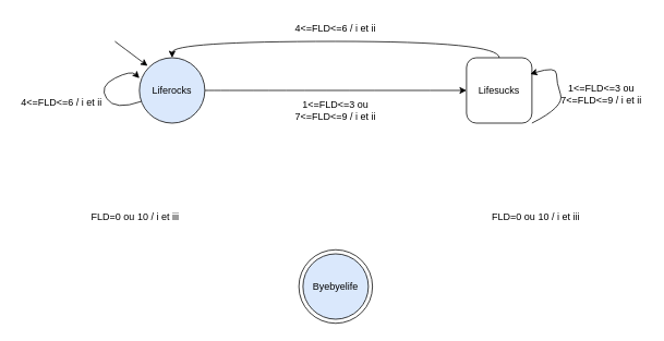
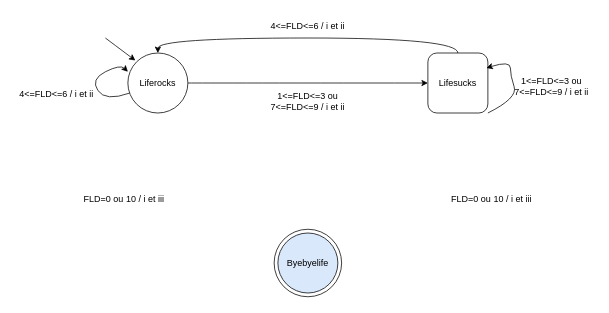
  <mxCell id="0" />
  <mxCell id="1" parent="0" />
  <mxCell id="2" value="" style="ellipse;whiteSpace=wrap;html=1;aspect=fixed;" vertex="1" parent="1"><mxGeometry x="365" y="305" width="90" height="90" as="geometry" /></mxCell>
  <mxCell id="3" style="edgeStyle=orthogonalEdgeStyle;curved=1;rounded=0;orthogonalLoop=1;jettySize=auto;html=1;entryX=0;entryY=0.5;entryDx=0;entryDy=0;" edge="1" parent="1" source="4" target="6"><mxGeometry relative="1" as="geometry" /></mxCell>
- <mxCell id="4" value="Liferocks" style="ellipse;whiteSpace=wrap;html=1;aspect=fixed;fillColor=#dae8fc;" vertex="1" parent="1"><mxGeometry x="170" y="70" width="80" height="80" as="geometry" /></mxCell>
+ <mxCell id="4" value="Liferocks" style="ellipse;whiteSpace=wrap;html=1;aspect=fixed;" vertex="1" parent="1"><mxGeometry x="170" y="70" width="80" height="80" as="geometry" /></mxCell>
  <mxCell id="5" style="edgeStyle=orthogonalEdgeStyle;curved=1;rounded=0;orthogonalLoop=1;jettySize=auto;html=1;entryX=0.5;entryY=0;entryDx=0;entryDy=0;exitX=0.5;exitY=0;exitDx=0;exitDy=0;" edge="1" parent="1" source="6" target="4"><mxGeometry relative="1" as="geometry" /></mxCell>
  <mxCell id="6" value="Lifesucks" style="whiteSpace=wrap;html=1;aspect=fixed;rounded=1;" vertex="1" parent="1"><mxGeometry x="570" y="70" width="80" height="80" as="geometry" /></mxCell>
  <mxCell id="7" value="Byebyelife" style="ellipse;whiteSpace=wrap;html=1;aspect=fixed;fillColor=#dae8fc;" vertex="1" parent="1"><mxGeometry x="370" y="310" width="80" height="80" as="geometry" /></mxCell>
  <mxCell id="8" value="" style="curved=1;endArrow=classic;html=1;rounded=0;entryX=0.975;entryY=0.25;entryDx=0;entryDy=0;entryPerimeter=0;exitX=1;exitY=1;exitDx=0;exitDy=0;" edge="1" parent="1" source="6" target="6"><mxGeometry width="50" height="50" relative="1" as="geometry"><mxPoint x="640" y="130" as="sourcePoint" /><mxPoint x="650" y="90" as="targetPoint" /><Array as="points"><mxPoint x="690" y="130" /><mxPoint x="680" y="100" /><mxPoint x="680" y="80" /></Array></mxGeometry></mxCell>
  <mxCell id="9" value="" style="curved=1;endArrow=classic;html=1;rounded=0;" edge="1" parent="1" source="4"><mxGeometry width="50" height="50" relative="1" as="geometry"><mxPoint x="160" y="135" as="sourcePoint" /><mxPoint x="170" y="95" as="targetPoint" /><Array as="points"><mxPoint x="140" y="135" /><mxPoint x="120" y="105" /><mxPoint x="160" y="85" /></Array></mxGeometry></mxCell>
  <mxCell id="10" value="" style="endArrow=classic;html=1;rounded=0;curved=1;" edge="1" parent="1"><mxGeometry width="50" height="50" relative="1" as="geometry"><mxPoint x="140" y="50" as="sourcePoint" /><mxPoint x="180" y="80" as="targetPoint" /></mxGeometry></mxCell>
  <mxCell id="11" value="4&amp;lt;=FLD&amp;lt;=6 / i et ii" style="text;html=1;strokeColor=none;fillColor=none;align=center;verticalAlign=middle;whiteSpace=wrap;rounded=0;" vertex="1" parent="1"><mxGeometry x="355" y="20" width="110" height="30" as="geometry" /></mxCell>
  <mxCell id="12" value="FLD=0 ou 10 / i et iii" style="text;html=1;strokeColor=none;fillColor=none;align=center;verticalAlign=middle;whiteSpace=wrap;rounded=0;" vertex="1" parent="1"><mxGeometry x="600" y="250" width="110" height="30" as="geometry" /></mxCell>
  <mxCell id="13" value="FLD=0 ou 10 / i et iii" style="text;html=1;strokeColor=none;fillColor=none;align=center;verticalAlign=middle;whiteSpace=wrap;rounded=0;" vertex="1" parent="1"><mxGeometry x="110" y="250" width="110" height="30" as="geometry" /></mxCell>
  <mxCell id="14" value="1&amp;lt;=FLD&amp;lt;=3 ou 7&amp;lt;=FLD&amp;lt;=9 / i et ii" style="text;html=1;strokeColor=none;fillColor=none;align=center;verticalAlign=middle;whiteSpace=wrap;rounded=0;" vertex="1" parent="1"><mxGeometry x="355" y="120" width="110" height="30" as="geometry" /></mxCell>
  <mxCell id="15" value="4&amp;lt;=FLD&amp;lt;=6 / i et ii" style="text;html=1;strokeColor=none;fillColor=none;align=center;verticalAlign=middle;whiteSpace=wrap;rounded=0;" vertex="1" parent="1"><mxGeometry x="20" y="110" width="110" height="30" as="geometry" /></mxCell>
  <mxCell id="16" value="1&amp;lt;=FLD&amp;lt;=3 ou 7&amp;lt;=FLD&amp;lt;=9 / i et ii" style="text;html=1;strokeColor=none;fillColor=none;align=center;verticalAlign=middle;whiteSpace=wrap;rounded=0;" vertex="1" parent="1"><mxGeometry x="680" y="100" width="110" height="30" as="geometry" /></mxCell>
